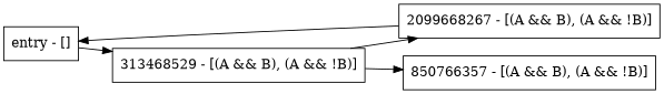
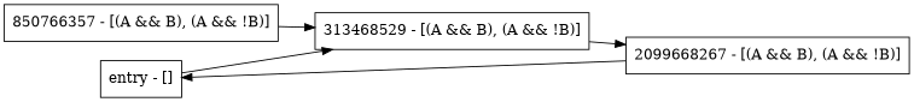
  digraph {
    rankdir=LR
    node [shape=record]
    n1 [label="entry - []"]
    n2 [label="313468529 - [(A && B), (A && !B)]"]
    n3 [label="2099668267 - [(A && B), (A && !B)]"]
    n4 [label="850766357 - [(A && B), (A && !B)]"]
    n1 -> n2
    n2 -> n3
-   n2 -> n4
+   n4 -> n2
    n3 -> n1
  }
